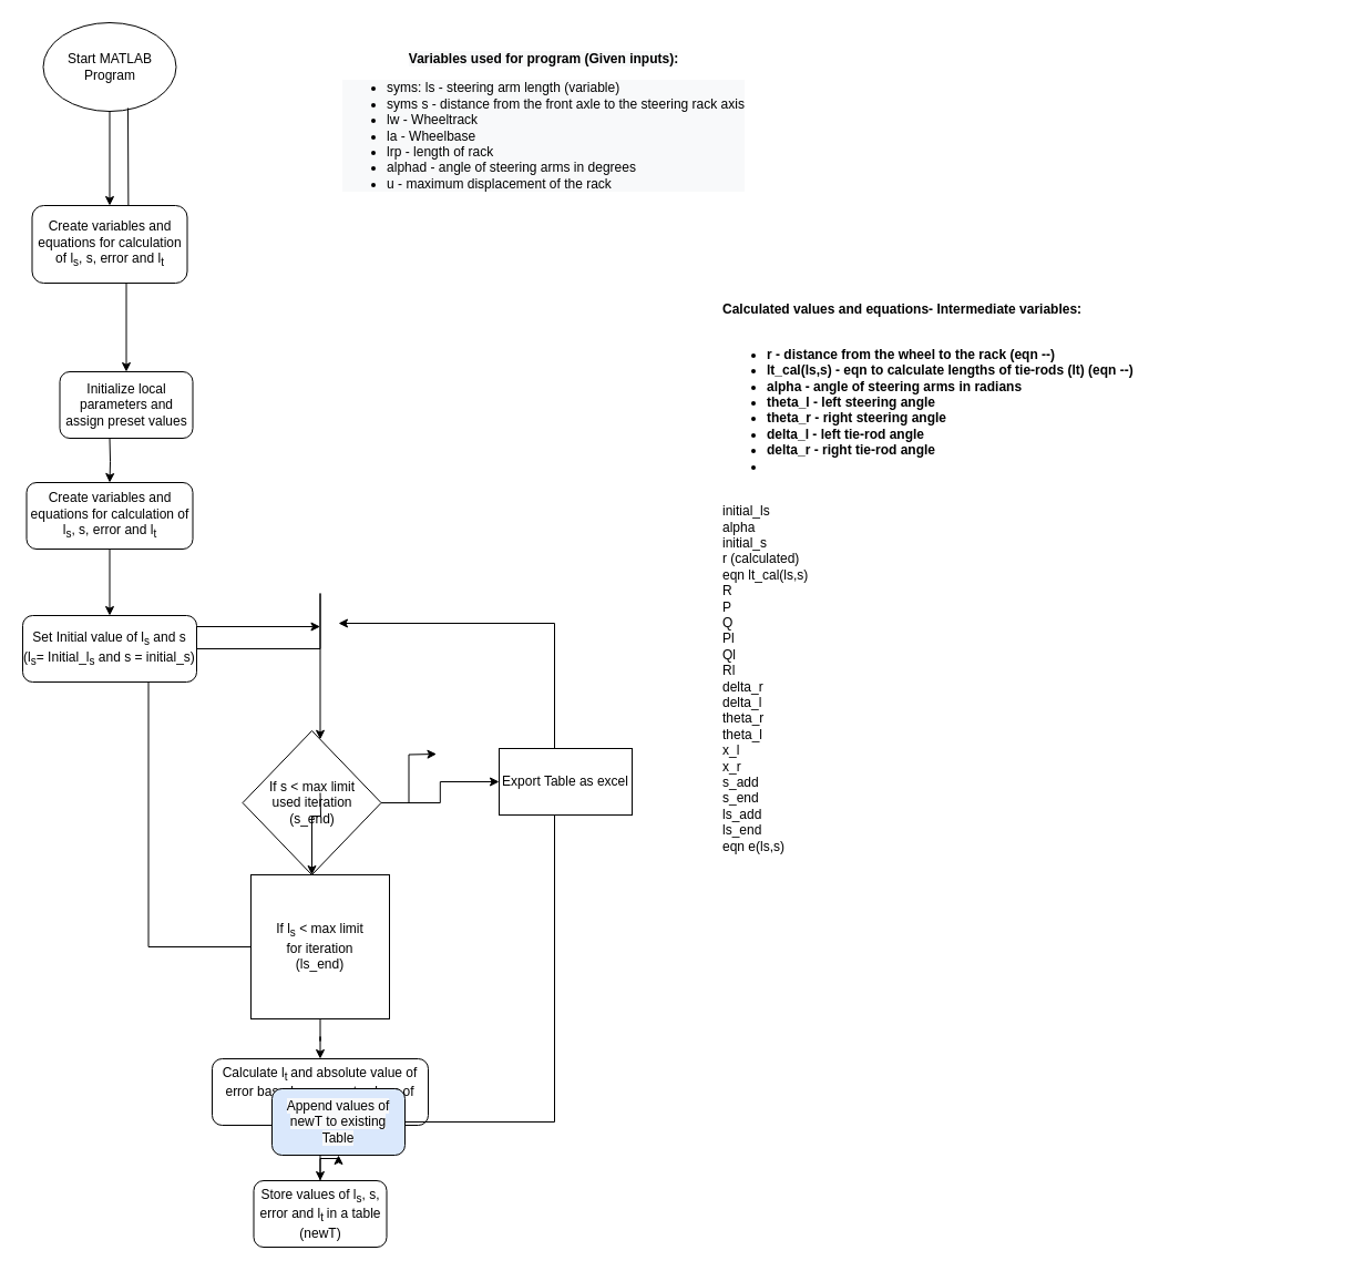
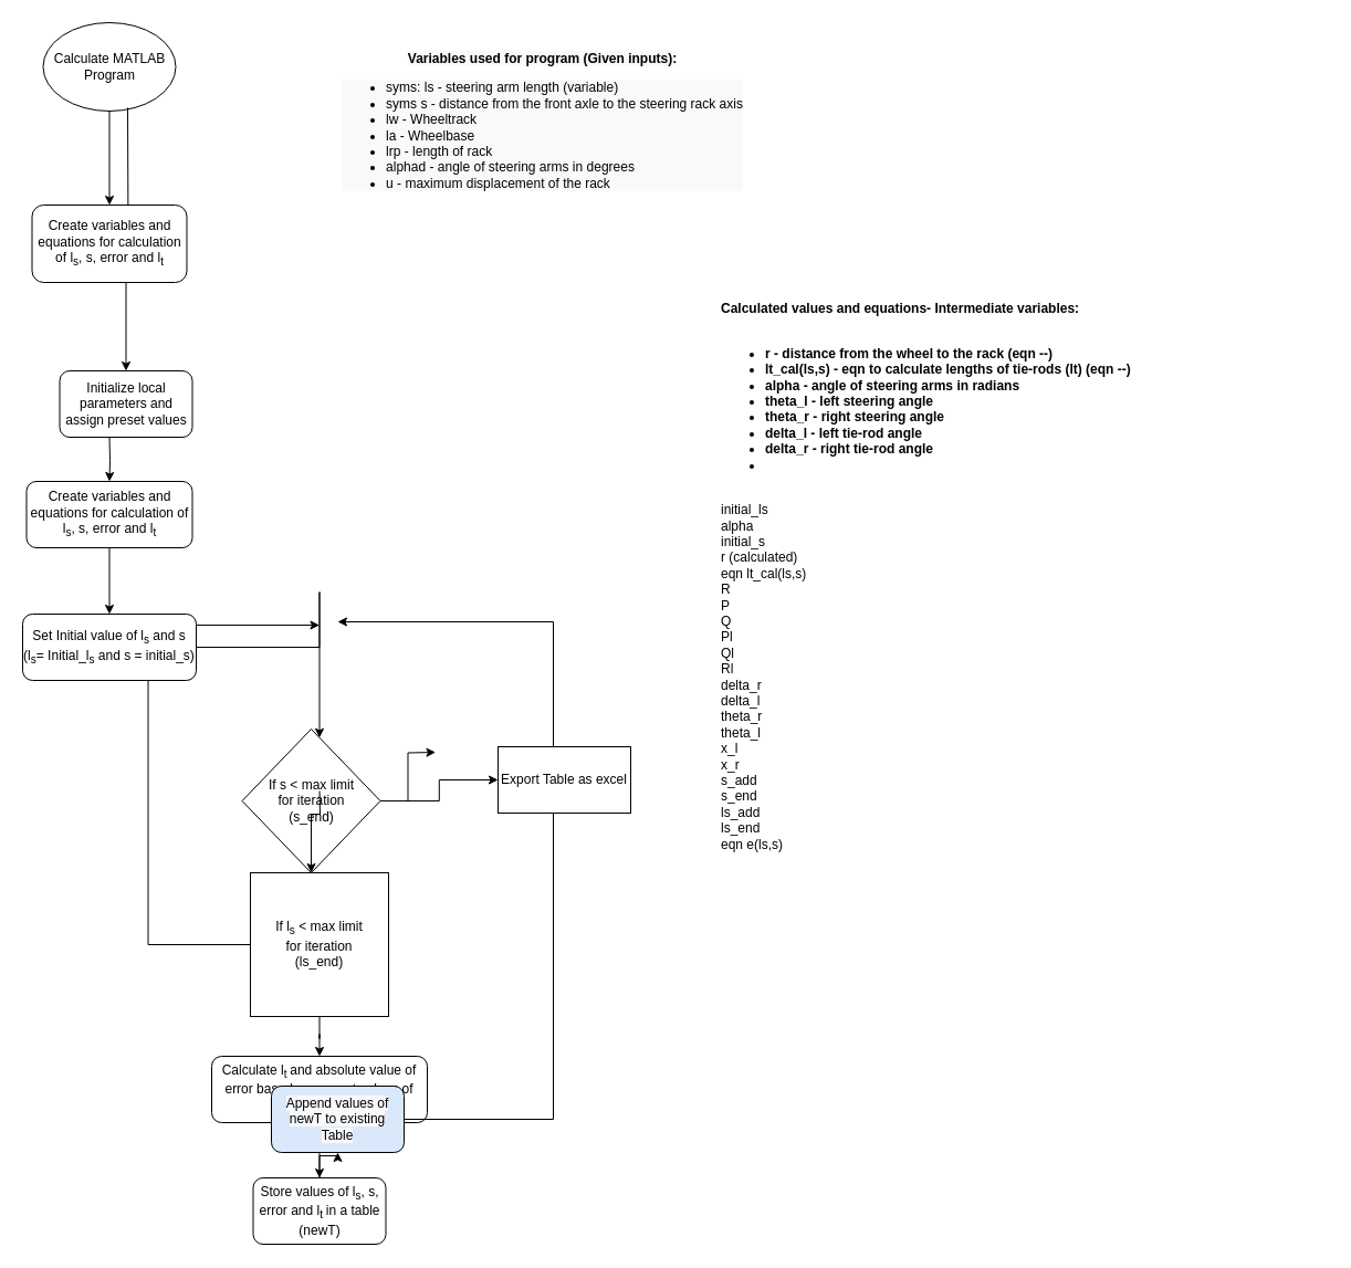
  <mxCell id="0" />
  <mxCell id="1" parent="0" />
  <mxCell id="2" value="" style="edgeStyle=orthogonalEdgeStyle;rounded=0;orthogonalLoop=1;jettySize=auto;html=1;" edge="1" parent="1" source="3" target="10"><mxGeometry relative="1" as="geometry" /></mxCell>
- <mxCell id="3" value="Start MATLAB&lt;br&gt;Program" style="ellipse;whiteSpace=wrap;html=1;" vertex="1" parent="1"><mxGeometry x="38.5" y="20" width="120" height="80" as="geometry" /></mxCell>
+ <mxCell id="3" value="Calculate MATLAB&lt;br&gt;Program" style="ellipse;whiteSpace=wrap;html=1;" vertex="1" parent="1"><mxGeometry x="38.5" y="20" width="120" height="80" as="geometry" /></mxCell>
  <mxCell id="4" style="edgeStyle=orthogonalEdgeStyle;rounded=0;orthogonalLoop=1;jettySize=auto;html=1;" edge="1" parent="1" source="6" target="18"><mxGeometry relative="1" as="geometry" /></mxCell>
  <mxCell id="5" style="edgeStyle=orthogonalEdgeStyle;rounded=0;orthogonalLoop=1;jettySize=auto;html=1;" edge="1" parent="1" source="6"><mxGeometry relative="1" as="geometry"><mxPoint x="288.5" y="565" as="targetPoint" /><Array as="points"><mxPoint x="133.5" y="854" /><mxPoint x="133.5" y="565" /></Array></mxGeometry></mxCell>
  <mxCell id="6" value="If l&lt;sub&gt;s&lt;/sub&gt;&amp;nbsp;&amp;lt; max limit for iteration (ls_end)" style="whiteSpace=wrap;html=1;spacingLeft=20;spacingRight=20;rounded=0;" vertex="1" parent="1"><mxGeometry x="226" y="789" width="125" height="130" as="geometry" /></mxCell>
  <mxCell id="7" value="" style="edgeStyle=orthogonalEdgeStyle;rounded=0;orthogonalLoop=1;jettySize=auto;html=1;" edge="1" parent="1" source="26" target="23"><mxGeometry relative="1" as="geometry"><mxPoint x="288.5" y="715" as="sourcePoint" /></mxGeometry></mxCell>
  <mxCell id="8" style="edgeStyle=orthogonalEdgeStyle;rounded=0;orthogonalLoop=1;jettySize=auto;html=1;" edge="1" parent="1" source="26"><mxGeometry relative="1" as="geometry"><mxPoint x="393.5" y="680" as="targetPoint" /></mxGeometry></mxCell>
  <mxCell id="9" style="edgeStyle=orthogonalEdgeStyle;rounded=0;orthogonalLoop=1;jettySize=auto;html=1;" edge="1" parent="1" target="12"><mxGeometry relative="1" as="geometry"><mxPoint x="115" y="97" as="sourcePoint" /></mxGeometry></mxCell>
  <mxCell id="10" value="&lt;span&gt;Create variables and equations for calculation of l&lt;/span&gt;&lt;sub&gt;s&lt;/sub&gt;&lt;span&gt;, s, error and l&lt;/span&gt;&lt;sub&gt;t&lt;/sub&gt;" style="rounded=1;whiteSpace=wrap;html=1;" vertex="1" parent="1"><mxGeometry x="28.5" y="185" width="140" height="70" as="geometry" /></mxCell>
  <mxCell id="11" style="edgeStyle=orthogonalEdgeStyle;rounded=0;orthogonalLoop=1;jettySize=auto;html=1;entryX=0.5;entryY=0;entryDx=0;entryDy=0;" edge="1" parent="1" target="14"><mxGeometry relative="1" as="geometry"><mxPoint x="98.5" y="395" as="sourcePoint" /></mxGeometry></mxCell>
  <mxCell id="12" value="&lt;span&gt;Initialize local parameters and assign preset values&lt;/span&gt;" style="rounded=1;whiteSpace=wrap;html=1;" vertex="1" parent="1"><mxGeometry x="53.5" y="335" width="120" height="60" as="geometry" /></mxCell>
  <mxCell id="13" value="" style="edgeStyle=orthogonalEdgeStyle;rounded=0;orthogonalLoop=1;jettySize=auto;html=1;" edge="1" parent="1" source="14" target="16"><mxGeometry relative="1" as="geometry" /></mxCell>
  <mxCell id="14" value="Create variables and equations for calculation of l&lt;sub&gt;s&lt;/sub&gt;, s, error and l&lt;sub&gt;t&lt;/sub&gt;" style="rounded=1;whiteSpace=wrap;html=1;" vertex="1" parent="1"><mxGeometry x="23.5" y="435" width="150" height="60" as="geometry" /></mxCell>
  <mxCell id="15" value="" style="edgeStyle=orthogonalEdgeStyle;rounded=0;orthogonalLoop=1;jettySize=auto;html=1;" edge="1" parent="1" source="16" target="26"><mxGeometry relative="1" as="geometry"><Array as="points"><mxPoint x="288.5" y="535" /><mxPoint x="288.5" y="535" /></Array></mxGeometry></mxCell>
  <mxCell id="16" value="&lt;span&gt;Set Initial value of l&lt;/span&gt;&lt;sub&gt;s&lt;/sub&gt;&lt;span&gt;&amp;nbsp;and s (l&lt;/span&gt;&lt;sub&gt;s&lt;/sub&gt;&lt;span&gt;= Initial_l&lt;/span&gt;&lt;sub&gt;s&lt;/sub&gt;&lt;span&gt;&amp;nbsp;and s = initial_s)&lt;/span&gt;" style="rounded=1;whiteSpace=wrap;html=1;" vertex="1" parent="1"><mxGeometry x="20" y="555" width="157" height="60" as="geometry" /></mxCell>
  <mxCell id="17" style="edgeStyle=orthogonalEdgeStyle;rounded=0;orthogonalLoop=1;jettySize=auto;html=1;entryX=0.5;entryY=0;entryDx=0;entryDy=0;" edge="1" parent="1" source="18" target="20"><mxGeometry relative="1" as="geometry"><mxPoint x="256" y="1160" as="targetPoint" /></mxGeometry></mxCell>
  <mxCell id="18" value="&lt;span&gt;Calculate l&lt;/span&gt;&lt;sub&gt;t&amp;nbsp;&lt;/sub&gt;&lt;span&gt;and absolute value of error based on current values of l&lt;/span&gt;&lt;sub&gt;s&amp;nbsp;&lt;/sub&gt;&lt;span&gt;and s&lt;/span&gt;" style="rounded=1;whiteSpace=wrap;html=1;" vertex="1" parent="1"><mxGeometry x="191" y="955" width="195" height="60" as="geometry" /></mxCell>
  <mxCell id="19" style="edgeStyle=orthogonalEdgeStyle;rounded=0;orthogonalLoop=1;jettySize=auto;html=1;" edge="1" parent="1" source="20" target="22"><mxGeometry relative="1" as="geometry"><mxPoint x="208.559" y="1107" as="targetPoint" /></mxGeometry></mxCell>
  <mxCell id="20" value="&lt;span&gt;Store values of l&lt;/span&gt;&lt;sub&gt;s&lt;/sub&gt;&lt;span&gt;, s, error and l&lt;/span&gt;&lt;sub&gt;t&amp;nbsp;&lt;/sub&gt;&lt;span&gt;in a table (newT)&lt;/span&gt;" style="rounded=1;whiteSpace=wrap;html=1;" vertex="1" parent="1"><mxGeometry x="228.5" y="1065" width="120" height="60" as="geometry" /></mxCell>
  <mxCell id="21" style="edgeStyle=orthogonalEdgeStyle;rounded=0;orthogonalLoop=1;jettySize=auto;html=1;" edge="1" parent="1" source="22"><mxGeometry relative="1" as="geometry"><mxPoint x="305" y="562" as="targetPoint" /><Array as="points"><mxPoint x="500" y="1012" /><mxPoint x="500" y="562" /></Array></mxGeometry></mxCell>
  <mxCell id="22" value="&#10;&#10;&lt;span style=&quot;color: rgb(0, 0, 0); font-family: helvetica; font-size: 12px; font-style: normal; font-weight: 400; letter-spacing: normal; text-align: center; text-indent: 0px; text-transform: none; word-spacing: 0px; background-color: rgb(248, 249, 250); display: inline; float: none;&quot;&gt;Append values of newT to existing Table&lt;/span&gt;&#10;&#10;" style="rounded=1;whiteSpace=wrap;html=1;fillColor=#dae8fc;" vertex="1" parent="1"><mxGeometry x="244.999" y="982" width="120" height="60" as="geometry" /></mxCell>
  <mxCell id="23" value="Export Table as excel" style="whiteSpace=wrap;html=1;rounded=0;" vertex="1" parent="1"><mxGeometry x="450" y="675" width="120" height="60" as="geometry" /></mxCell>
  <mxCell id="24" value="&lt;b&gt;Calculated values and equations- Intermediate variables:&lt;br&gt;&lt;br&gt;&lt;ul&gt;&lt;li&gt;&lt;b&gt;r - distance from the wheel to the rack (eqn --)&lt;/b&gt;&lt;/li&gt;&lt;li&gt;&lt;b&gt;lt_cal(ls,s) - eqn to calculate lengths of tie-rods (lt) (eqn --)&lt;/b&gt;&lt;/li&gt;&lt;li&gt;&lt;b&gt;alpha - angle of steering arms in radians&lt;/b&gt;&lt;/li&gt;&lt;li&gt;&lt;b&gt;theta_l - left steering angle&amp;nbsp;&lt;/b&gt;&lt;/li&gt;&lt;li&gt;&lt;b&gt;theta_r - right steering angle&lt;/b&gt;&lt;/li&gt;&lt;li&gt;&lt;b&gt;delta_l - left tie-rod angle&lt;/b&gt;&lt;/li&gt;&lt;li&gt;&lt;b&gt;delta_r - right tie-rod angle&lt;/b&gt;&lt;/li&gt;&lt;li&gt;&lt;br&gt;&lt;/li&gt;&lt;/ul&gt;&lt;/b&gt;&lt;div&gt;&lt;/div&gt;&lt;br&gt;initial_ls&lt;br&gt;alpha&lt;br&gt;initial_s&lt;br&gt;r (calculated)&lt;br&gt;eqn lt_cal(ls,s)&lt;br&gt;R&lt;br&gt;P&lt;br&gt;Q&lt;br&gt;Pl&lt;br&gt;Ql&lt;br&gt;Rl&lt;br&gt;delta_r&lt;br&gt;delta_l&lt;br&gt;theta_r&lt;br&gt;theta_l&lt;br&gt;x_l&lt;br&gt;x_r&lt;br&gt;s_add&lt;br&gt;s_end&lt;br&gt;ls_add&lt;br&gt;ls_end&lt;br&gt;eqn e(ls,s)&amp;nbsp;" style="text;whiteSpace=wrap;html=1;" vertex="1" parent="1"><mxGeometry x="650" y="265" width="550" height="60" as="geometry" /></mxCell>
  <mxCell id="25" value="&#10;&#10;&lt;b style=&quot;color: rgb(0, 0, 0); font-family: helvetica; font-size: 12px; font-style: normal; letter-spacing: normal; text-align: left; text-indent: 0px; text-transform: none; word-spacing: 0px; background-color: rgb(248, 249, 250);&quot;&gt;Variables used for program (Given inputs):&lt;/b&gt;&lt;br style=&quot;color: rgb(0, 0, 0); font-family: helvetica; font-size: 12px; font-style: normal; font-weight: 400; letter-spacing: normal; text-align: left; text-indent: 0px; text-transform: none; word-spacing: 0px; background-color: rgb(248, 249, 250);&quot;&gt;&lt;ul style=&quot;color: rgb(0, 0, 0); font-family: helvetica; font-size: 12px; font-style: normal; font-weight: 400; letter-spacing: normal; text-align: left; text-indent: 0px; text-transform: none; word-spacing: 0px; background-color: rgb(248, 249, 250);&quot;&gt;&lt;li&gt;syms: ls - steering arm length (variable)&lt;/li&gt;&lt;li&gt;syms s - distance from the front axle to the steering rack axis&lt;/li&gt;&lt;li&gt;lw - Wheeltrack&lt;/li&gt;&lt;li&gt;la - Wheelbase&lt;/li&gt;&lt;li&gt;lrp - length of rack&lt;/li&gt;&lt;li&gt;alphad - angle of steering arms in degrees&lt;/li&gt;&lt;li&gt;u - maximum displacement of the rack&lt;/li&gt;&lt;/ul&gt;&#10;&#10;" style="text;html=1;align=center;verticalAlign=middle;resizable=0;points=[];autosize=1;" vertex="1" parent="1"><mxGeometry x="300" y="20" width="380" height="190" as="geometry" /></mxCell>
- <mxCell id="26" value="If s&amp;nbsp;&amp;lt; max limit used iteration (s_end)" style="rhombus;whiteSpace=wrap;html=1;spacingLeft=20;spacingRight=20;" vertex="1" parent="1"><mxGeometry x="218.5" y="659" width="125" height="130" as="geometry" /></mxCell>
+ <mxCell id="26" value="If s&amp;nbsp;&amp;lt; max limit for iteration (s_end)" style="rhombus;whiteSpace=wrap;html=1;spacingLeft=20;spacingRight=20;" vertex="1" parent="1"><mxGeometry x="218.5" y="659" width="125" height="130" as="geometry" /></mxCell>
  <mxCell id="27" value="" style="edgeStyle=orthogonalEdgeStyle;rounded=0;orthogonalLoop=1;jettySize=auto;html=1;" edge="1" parent="1" target="26"><mxGeometry relative="1" as="geometry"><mxPoint x="288.5" y="715" as="sourcePoint" /><mxPoint x="288.5" y="789" as="targetPoint" /></mxGeometry></mxCell>
